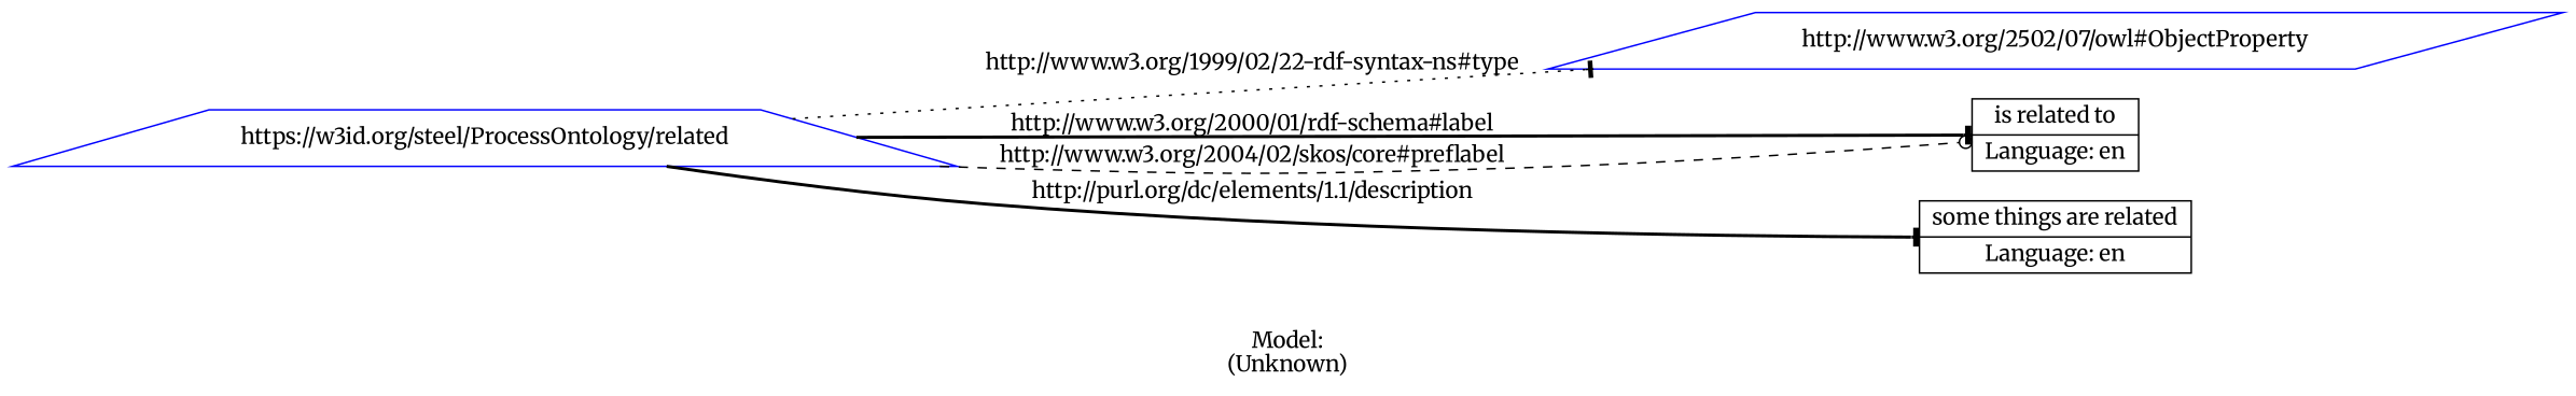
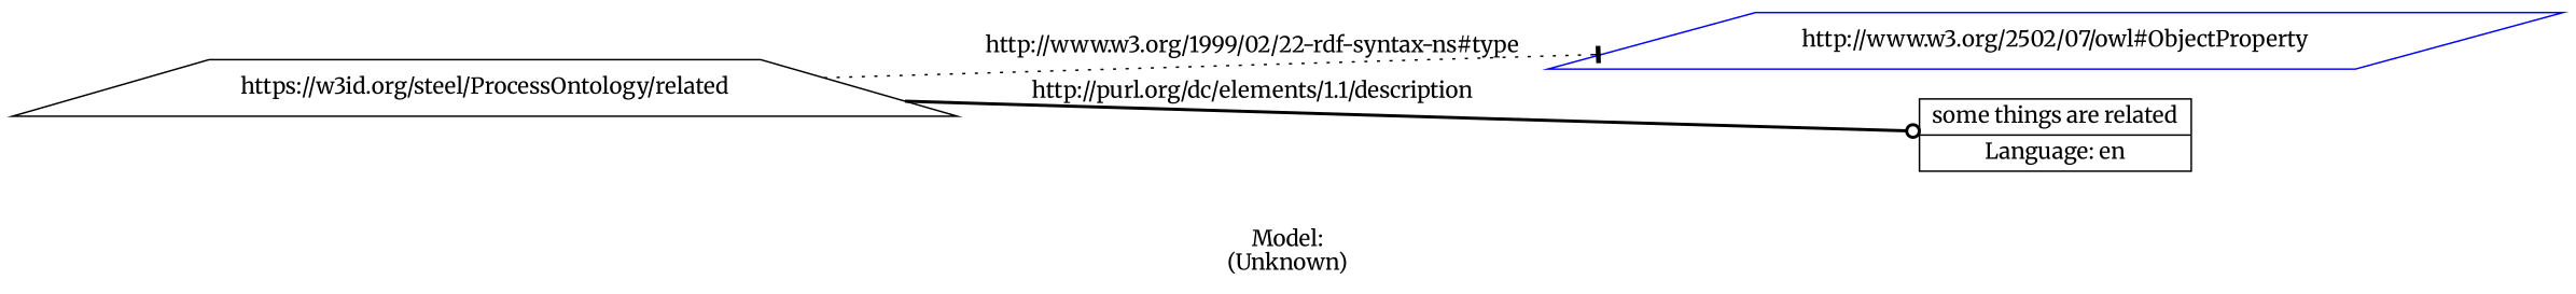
  digraph {
    fontname=Merriweather
    label="\n\nModel:\n(Unknown)"
    rankdir=LR
    node [fontname=Merriweather shape=record]
    edge [arrowhead=tee fontname=Merriweather style=bold]
-   n1 [color=blue label="https://w3id.org/steel/ProcessOntology/related" shape=trapezium]
+   n1 [color=black label="https://w3id.org/steel/ProcessOntology/related" shape=trapezium]
    n2 [color=blue label="http://www.w3.org/2502/07/owl#ObjectProperty" shape=parallelogram]
-   n3 [label="is related to|Language: en"]
    n4 [label="some things are related|Language: en"]
    n1 -> n2 [label="http://www.w3.org/1999/02/22-rdf-syntax-ns#type" style=dotted]
-   n1 -> n3 [label="http://www.w3.org/2000/01/rdf-schema#label"]
-   n1 -> n3 [arrowhead=odot label="http://www.w3.org/2004/02/skos/core#preflabel" style=dashed]
-   n1 -> n4 [label="http://purl.org/dc/elements/1.1/description"]
+   n1 -> n4 [arrowhead=odot label="http://purl.org/dc/elements/1.1/description"]
  }
